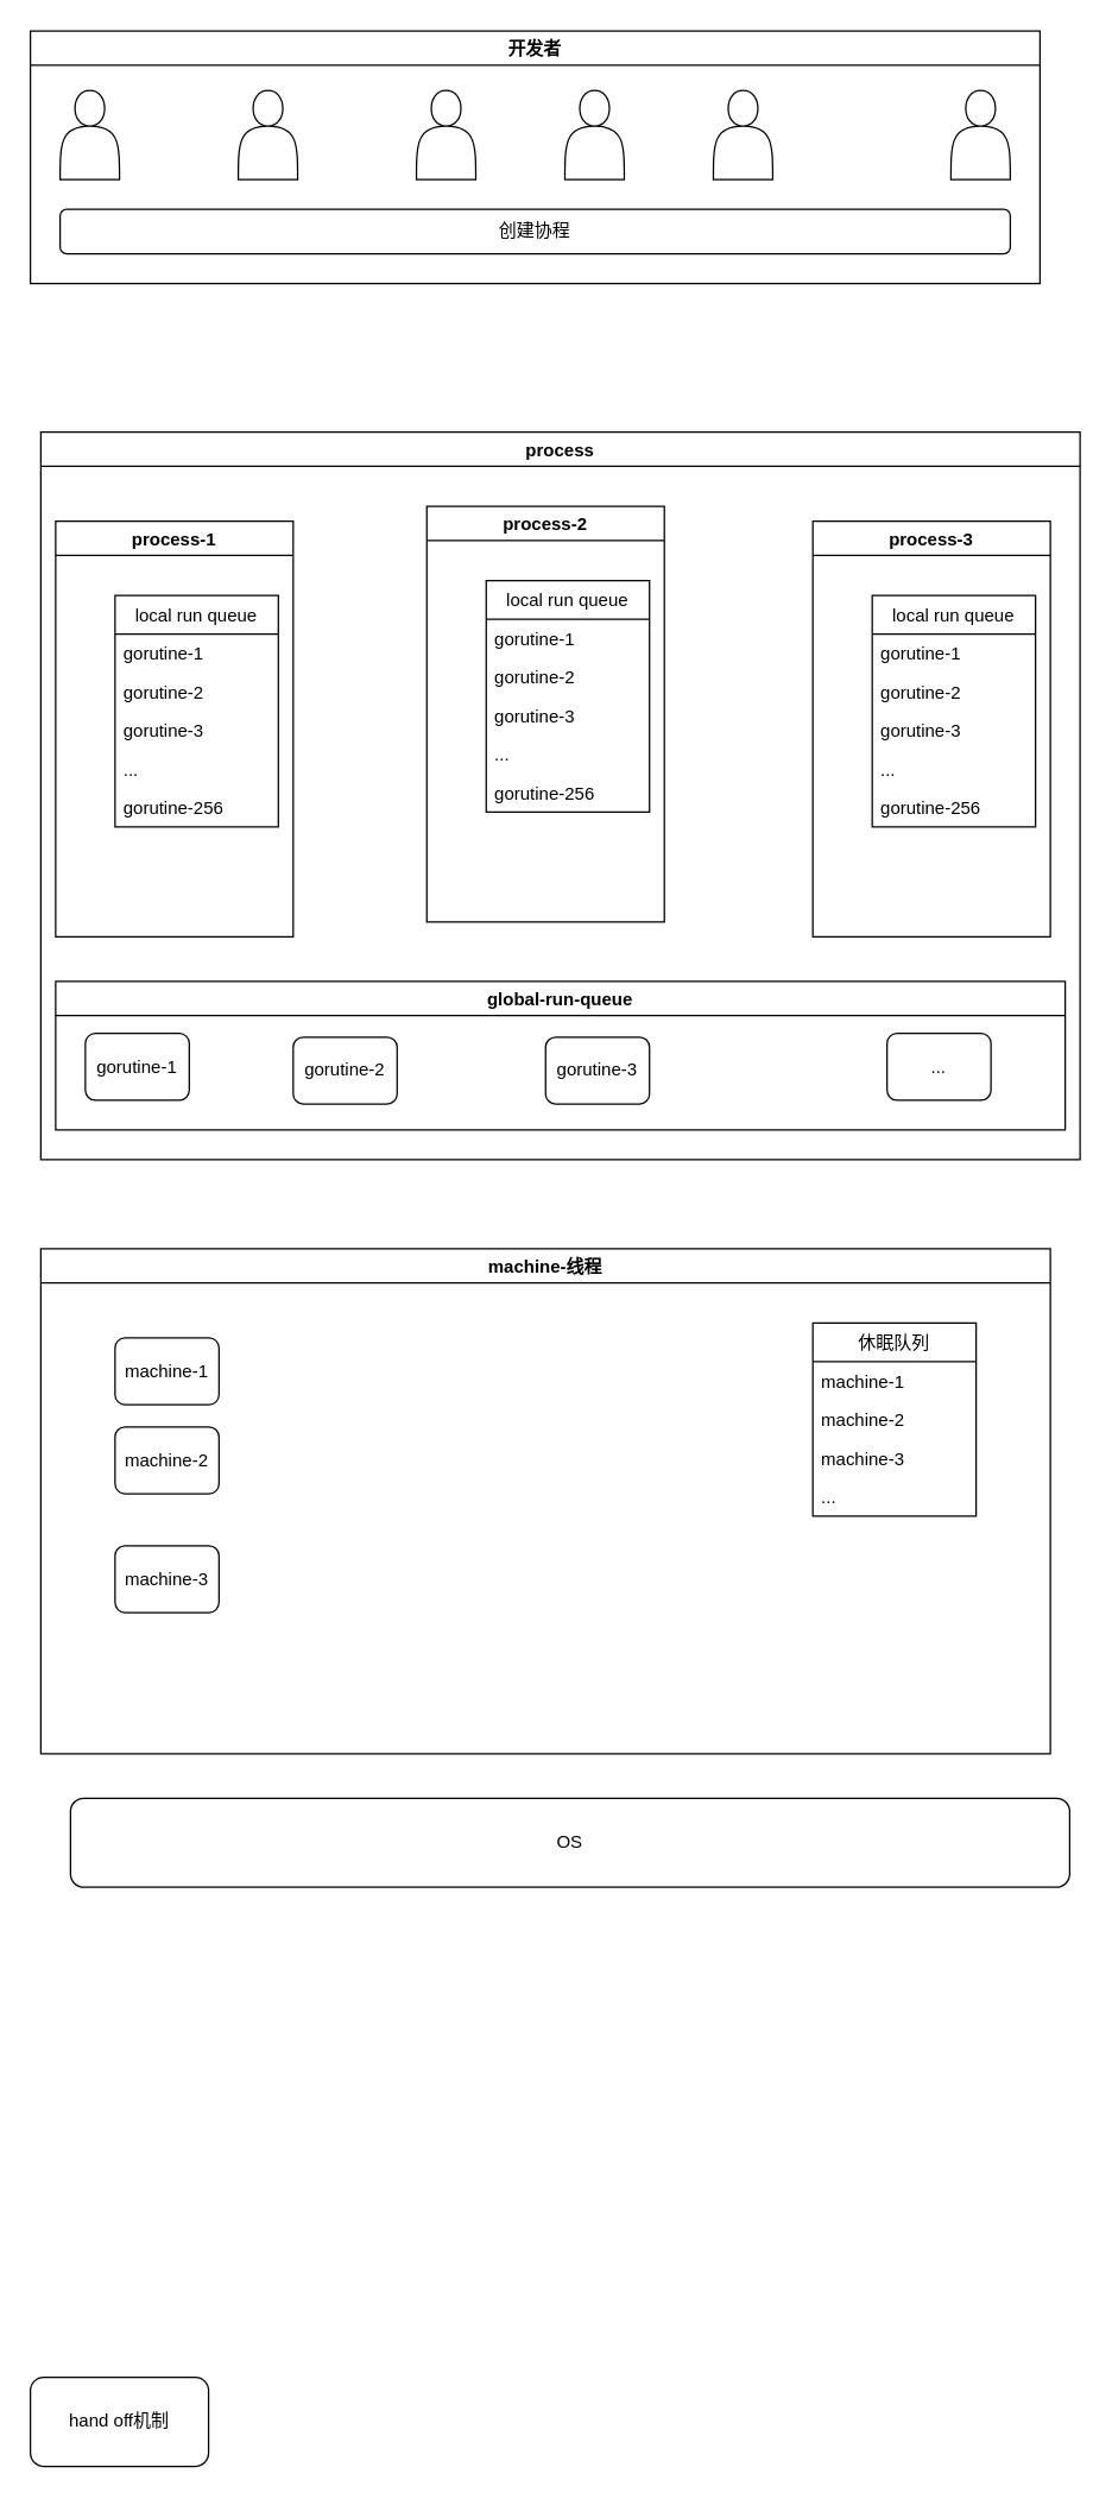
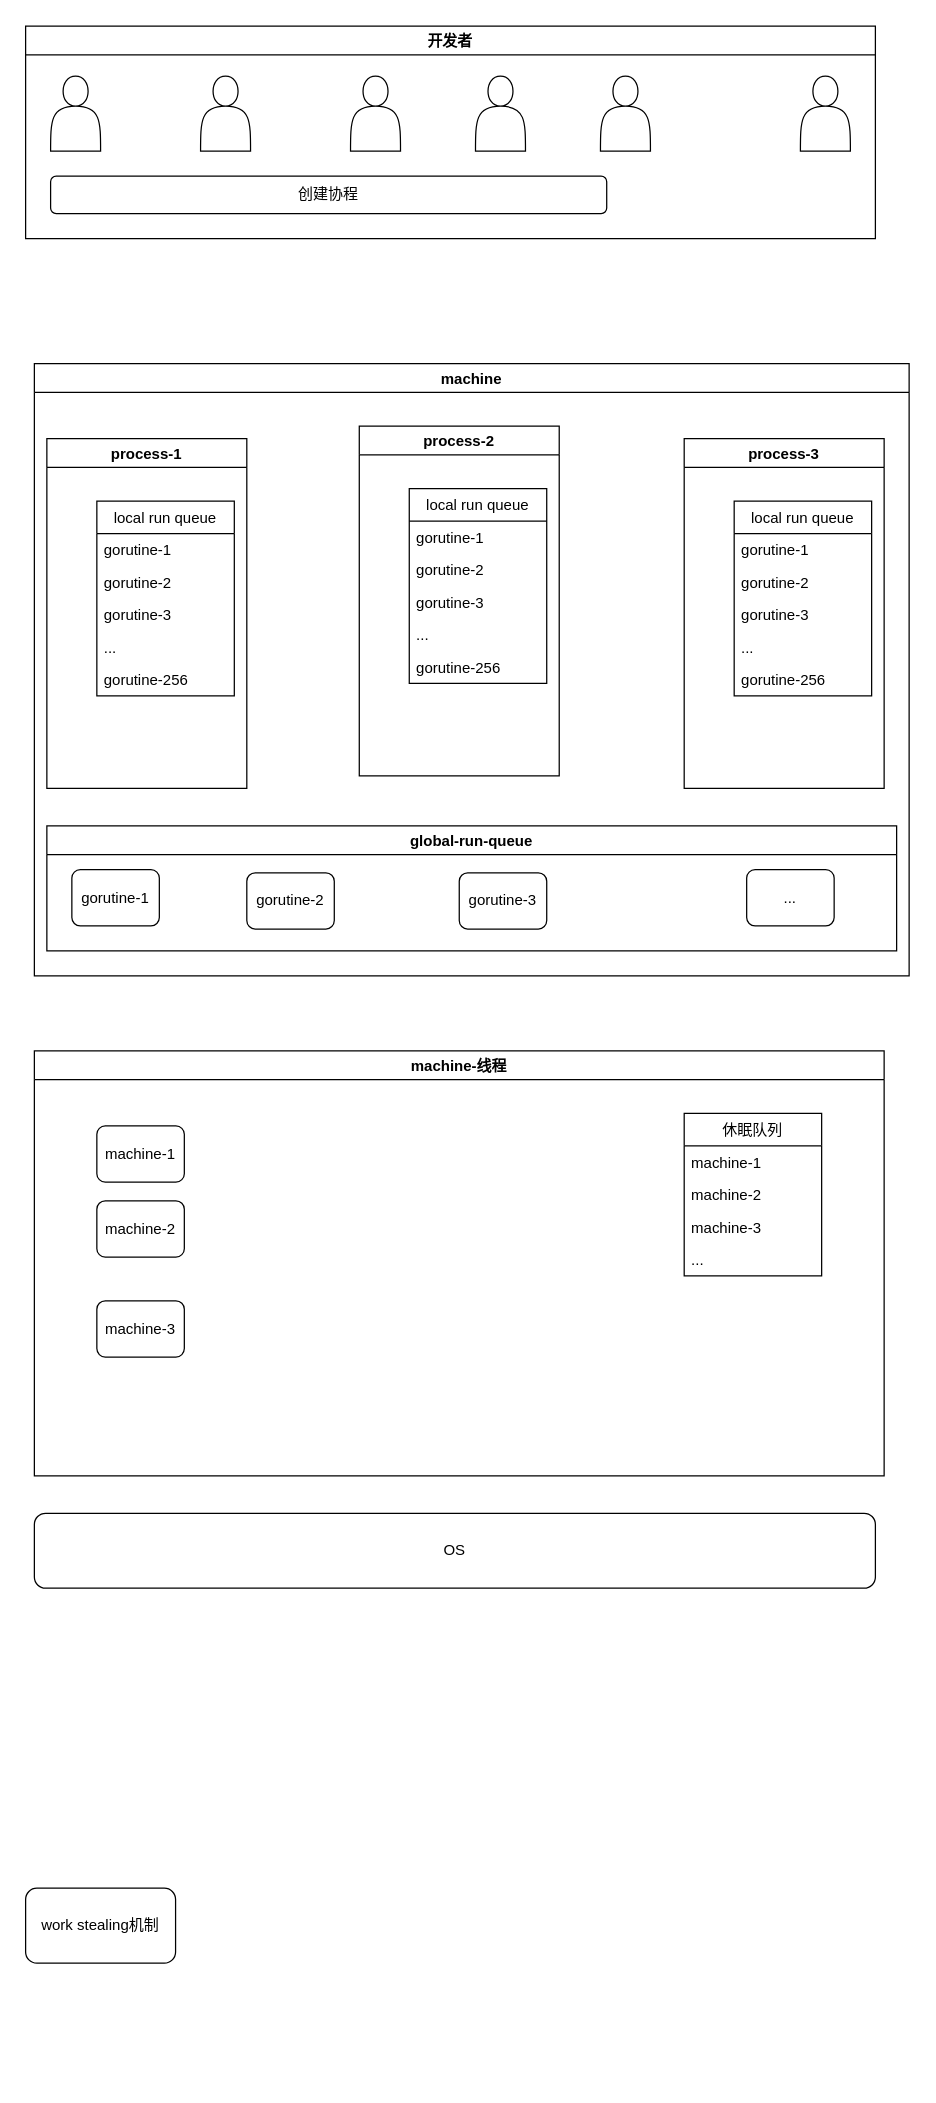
  <mxCell id="0" />
  <mxCell id="1" parent="0" />
  <mxCell id="2" value="开发者" style="swimlane;" vertex="1" parent="1"><mxGeometry x="20" y="20" width="680" height="170" as="geometry" /></mxCell>
  <mxCell id="3" value="" style="shape=actor;whiteSpace=wrap;html=1;" vertex="1" parent="2"><mxGeometry x="20" y="40" width="40" height="60" as="geometry" /></mxCell>
  <mxCell id="4" value="" style="shape=actor;whiteSpace=wrap;html=1;" vertex="1" parent="2"><mxGeometry x="140" y="40" width="40" height="60" as="geometry" /></mxCell>
  <mxCell id="5" value="" style="shape=actor;whiteSpace=wrap;html=1;" vertex="1" parent="2"><mxGeometry x="260" y="40" width="40" height="60" as="geometry" /></mxCell>
  <mxCell id="6" value="" style="shape=actor;whiteSpace=wrap;html=1;" vertex="1" parent="2"><mxGeometry x="360" y="40" width="40" height="60" as="geometry" /></mxCell>
  <mxCell id="7" value="" style="shape=actor;whiteSpace=wrap;html=1;" vertex="1" parent="2"><mxGeometry x="460" y="40" width="40" height="60" as="geometry" /></mxCell>
  <mxCell id="8" value="" style="shape=actor;whiteSpace=wrap;html=1;" vertex="1" parent="2"><mxGeometry x="620" y="40" width="40" height="60" as="geometry" /></mxCell>
- <mxCell id="9" value="创建协程" style="rounded=1;whiteSpace=wrap;html=1;" vertex="1" parent="2"><mxGeometry x="20" y="120" width="640" height="30" as="geometry" /></mxCell>
+ <mxCell id="9" value="创建协程" style="rounded=1;whiteSpace=wrap;html=1;" vertex="1" parent="2"><mxGeometry x="20" y="120" width="445" height="30" as="geometry" /></mxCell>
  <mxCell id="10" value="machine-线程" style="swimlane;" vertex="1" parent="1"><mxGeometry x="27" y="840" width="680" height="340" as="geometry" /></mxCell>
  <mxCell id="11" value="&lt;span style=&quot;text-align: left&quot;&gt;machine-1&lt;/span&gt;" style="rounded=1;whiteSpace=wrap;html=1;" vertex="1" parent="10"><mxGeometry x="50" y="60" width="70" height="45" as="geometry" /></mxCell>
  <mxCell id="12" value="&lt;span style=&quot;text-align: left&quot;&gt;machine-2&lt;/span&gt;" style="rounded=1;whiteSpace=wrap;html=1;" vertex="1" parent="10"><mxGeometry x="50" y="120" width="70" height="45" as="geometry" /></mxCell>
  <mxCell id="13" value="&lt;span style=&quot;text-align: left&quot;&gt;machine-3&lt;/span&gt;" style="rounded=1;whiteSpace=wrap;html=1;" vertex="1" parent="10"><mxGeometry x="50" y="200" width="70" height="45" as="geometry" /></mxCell>
  <mxCell id="14" value="休眠队列" style="swimlane;fontStyle=0;childLayout=stackLayout;horizontal=1;startSize=26;fillColor=none;horizontalStack=0;resizeParent=1;resizeParentMax=0;resizeLast=0;collapsible=1;marginBottom=0;" vertex="1" parent="10"><mxGeometry x="520" y="50" width="110" height="130" as="geometry" /></mxCell>
  <mxCell id="15" value="machine-1" style="text;strokeColor=none;fillColor=none;align=left;verticalAlign=top;spacingLeft=4;spacingRight=4;overflow=hidden;rotatable=0;points=[[0,0.5],[1,0.5]];portConstraint=eastwest;" vertex="1" parent="14"><mxGeometry y="26" width="110" height="26" as="geometry" /></mxCell>
  <mxCell id="16" value="machine-2" style="text;strokeColor=none;fillColor=none;align=left;verticalAlign=top;spacingLeft=4;spacingRight=4;overflow=hidden;rotatable=0;points=[[0,0.5],[1,0.5]];portConstraint=eastwest;spacingBottom=-1;" vertex="1" parent="14"><mxGeometry y="52" width="110" height="26" as="geometry" /></mxCell>
  <mxCell id="17" value="machine-3" style="text;strokeColor=none;fillColor=none;align=left;verticalAlign=top;spacingLeft=4;spacingRight=4;overflow=hidden;rotatable=0;points=[[0,0.5],[1,0.5]];portConstraint=eastwest;" vertex="1" parent="14"><mxGeometry y="78" width="110" height="26" as="geometry" /></mxCell>
  <mxCell id="18" value="..." style="text;strokeColor=none;fillColor=none;align=left;verticalAlign=top;spacingLeft=4;spacingRight=4;overflow=hidden;rotatable=0;points=[[0,0.5],[1,0.5]];portConstraint=eastwest;" vertex="1" parent="14"><mxGeometry y="104" width="110" height="26" as="geometry" /></mxCell>
- <mxCell id="20" value="hand off机制" style="rounded=1;whiteSpace=wrap;html=1;" vertex="1" parent="1"><mxGeometry x="20" y="1600" width="120" height="60" as="geometry" /></mxCell>
- <mxCell id="21" value="process" style="swimlane;" vertex="1" parent="1"><mxGeometry x="27" y="290" width="700" height="490" as="geometry" /></mxCell>
+ <mxCell id="19" value="work stealing机制" style="rounded=1;whiteSpace=wrap;html=1;" vertex="1" parent="1"><mxGeometry x="20" y="1510" width="120" height="60" as="geometry" /></mxCell>
+ <mxCell id="21" value="machine" style="swimlane;" vertex="1" parent="1"><mxGeometry x="27" y="290" width="700" height="490" as="geometry" /></mxCell>
  <mxCell id="22" value="process-1" style="swimlane;" vertex="1" parent="21"><mxGeometry x="10" y="60" width="160" height="280" as="geometry" /></mxCell>
  <mxCell id="23" value="local run queue" style="swimlane;fontStyle=0;childLayout=stackLayout;horizontal=1;startSize=26;fillColor=none;horizontalStack=0;resizeParent=1;resizeParentMax=0;resizeLast=0;collapsible=1;marginBottom=0;" vertex="1" parent="22"><mxGeometry x="40" y="50" width="110" height="156" as="geometry" /></mxCell>
  <mxCell id="24" value="gorutine-1" style="text;strokeColor=none;fillColor=none;align=left;verticalAlign=top;spacingLeft=4;spacingRight=4;overflow=hidden;rotatable=0;points=[[0,0.5],[1,0.5]];portConstraint=eastwest;" vertex="1" parent="23"><mxGeometry y="26" width="110" height="26" as="geometry" /></mxCell>
  <mxCell id="25" value="gorutine-2" style="text;strokeColor=none;fillColor=none;align=left;verticalAlign=top;spacingLeft=4;spacingRight=4;overflow=hidden;rotatable=0;points=[[0,0.5],[1,0.5]];portConstraint=eastwest;" vertex="1" parent="23"><mxGeometry y="52" width="110" height="26" as="geometry" /></mxCell>
  <mxCell id="26" value="gorutine-3" style="text;strokeColor=none;fillColor=none;align=left;verticalAlign=top;spacingLeft=4;spacingRight=4;overflow=hidden;rotatable=0;points=[[0,0.5],[1,0.5]];portConstraint=eastwest;" vertex="1" parent="23"><mxGeometry y="78" width="110" height="26" as="geometry" /></mxCell>
  <mxCell id="27" value="..." style="text;strokeColor=none;fillColor=none;align=left;verticalAlign=top;spacingLeft=4;spacingRight=4;overflow=hidden;rotatable=0;points=[[0,0.5],[1,0.5]];portConstraint=eastwest;" vertex="1" parent="23"><mxGeometry y="104" width="110" height="26" as="geometry" /></mxCell>
  <mxCell id="28" value="gorutine-256" style="text;strokeColor=none;fillColor=none;align=left;verticalAlign=top;spacingLeft=4;spacingRight=4;overflow=hidden;rotatable=0;points=[[0,0.5],[1,0.5]];portConstraint=eastwest;" vertex="1" parent="23"><mxGeometry y="130" width="110" height="26" as="geometry" /></mxCell>
  <mxCell id="29" value="global-run-queue" style="swimlane;" vertex="1" parent="21"><mxGeometry x="10" y="370" width="680" height="100" as="geometry" /></mxCell>
  <mxCell id="30" value="&lt;span style=&quot;text-align: left&quot;&gt;gorutine-1&lt;/span&gt;" style="rounded=1;whiteSpace=wrap;html=1;" vertex="1" parent="29"><mxGeometry x="20" y="35" width="70" height="45" as="geometry" /></mxCell>
  <mxCell id="31" value="&lt;span style=&quot;text-align: left&quot;&gt;gorutine-2&lt;/span&gt;" style="rounded=1;whiteSpace=wrap;html=1;" vertex="1" parent="29"><mxGeometry x="160" y="37.5" width="70" height="45" as="geometry" /></mxCell>
  <mxCell id="32" value="&lt;span style=&quot;text-align: left&quot;&gt;gorutine-3&lt;/span&gt;" style="rounded=1;whiteSpace=wrap;html=1;" vertex="1" parent="29"><mxGeometry x="330" y="37.5" width="70" height="45" as="geometry" /></mxCell>
  <mxCell id="33" value="&lt;span style=&quot;text-align: left&quot;&gt;...&lt;/span&gt;" style="rounded=1;whiteSpace=wrap;html=1;" vertex="1" parent="29"><mxGeometry x="560" y="35" width="70" height="45" as="geometry" /></mxCell>
  <mxCell id="34" value="process-2" style="swimlane;" vertex="1" parent="21"><mxGeometry x="260" y="50" width="160" height="280" as="geometry" /></mxCell>
  <mxCell id="35" value="local run queue" style="swimlane;fontStyle=0;childLayout=stackLayout;horizontal=1;startSize=26;fillColor=none;horizontalStack=0;resizeParent=1;resizeParentMax=0;resizeLast=0;collapsible=1;marginBottom=0;" vertex="1" parent="34"><mxGeometry x="40" y="50" width="110" height="156" as="geometry" /></mxCell>
  <mxCell id="36" value="gorutine-1" style="text;strokeColor=none;fillColor=none;align=left;verticalAlign=top;spacingLeft=4;spacingRight=4;overflow=hidden;rotatable=0;points=[[0,0.5],[1,0.5]];portConstraint=eastwest;" vertex="1" parent="35"><mxGeometry y="26" width="110" height="26" as="geometry" /></mxCell>
  <mxCell id="37" value="gorutine-2" style="text;strokeColor=none;fillColor=none;align=left;verticalAlign=top;spacingLeft=4;spacingRight=4;overflow=hidden;rotatable=0;points=[[0,0.5],[1,0.5]];portConstraint=eastwest;" vertex="1" parent="35"><mxGeometry y="52" width="110" height="26" as="geometry" /></mxCell>
  <mxCell id="38" value="gorutine-3" style="text;strokeColor=none;fillColor=none;align=left;verticalAlign=top;spacingLeft=4;spacingRight=4;overflow=hidden;rotatable=0;points=[[0,0.5],[1,0.5]];portConstraint=eastwest;" vertex="1" parent="35"><mxGeometry y="78" width="110" height="26" as="geometry" /></mxCell>
  <mxCell id="39" value="..." style="text;strokeColor=none;fillColor=none;align=left;verticalAlign=top;spacingLeft=4;spacingRight=4;overflow=hidden;rotatable=0;points=[[0,0.5],[1,0.5]];portConstraint=eastwest;" vertex="1" parent="35"><mxGeometry y="104" width="110" height="26" as="geometry" /></mxCell>
  <mxCell id="40" value="gorutine-256" style="text;strokeColor=none;fillColor=none;align=left;verticalAlign=top;spacingLeft=4;spacingRight=4;overflow=hidden;rotatable=0;points=[[0,0.5],[1,0.5]];portConstraint=eastwest;" vertex="1" parent="35"><mxGeometry y="130" width="110" height="26" as="geometry" /></mxCell>
  <mxCell id="41" value="process-3" style="swimlane;" vertex="1" parent="21"><mxGeometry x="520" y="60" width="160" height="280" as="geometry" /></mxCell>
  <mxCell id="42" value="local run queue" style="swimlane;fontStyle=0;childLayout=stackLayout;horizontal=1;startSize=26;fillColor=none;horizontalStack=0;resizeParent=1;resizeParentMax=0;resizeLast=0;collapsible=1;marginBottom=0;" vertex="1" parent="41"><mxGeometry x="40" y="50" width="110" height="156" as="geometry" /></mxCell>
  <mxCell id="43" value="gorutine-1" style="text;strokeColor=none;fillColor=none;align=left;verticalAlign=top;spacingLeft=4;spacingRight=4;overflow=hidden;rotatable=0;points=[[0,0.5],[1,0.5]];portConstraint=eastwest;" vertex="1" parent="42"><mxGeometry y="26" width="110" height="26" as="geometry" /></mxCell>
  <mxCell id="44" value="gorutine-2" style="text;strokeColor=none;fillColor=none;align=left;verticalAlign=top;spacingLeft=4;spacingRight=4;overflow=hidden;rotatable=0;points=[[0,0.5],[1,0.5]];portConstraint=eastwest;" vertex="1" parent="42"><mxGeometry y="52" width="110" height="26" as="geometry" /></mxCell>
  <mxCell id="45" value="gorutine-3" style="text;strokeColor=none;fillColor=none;align=left;verticalAlign=top;spacingLeft=4;spacingRight=4;overflow=hidden;rotatable=0;points=[[0,0.5],[1,0.5]];portConstraint=eastwest;" vertex="1" parent="42"><mxGeometry y="78" width="110" height="26" as="geometry" /></mxCell>
  <mxCell id="46" value="..." style="text;strokeColor=none;fillColor=none;align=left;verticalAlign=top;spacingLeft=4;spacingRight=4;overflow=hidden;rotatable=0;points=[[0,0.5],[1,0.5]];portConstraint=eastwest;" vertex="1" parent="42"><mxGeometry y="104" width="110" height="26" as="geometry" /></mxCell>
  <mxCell id="47" value="gorutine-256" style="text;strokeColor=none;fillColor=none;align=left;verticalAlign=top;spacingLeft=4;spacingRight=4;overflow=hidden;rotatable=0;points=[[0,0.5],[1,0.5]];portConstraint=eastwest;" vertex="1" parent="42"><mxGeometry y="130" width="110" height="26" as="geometry" /></mxCell>
- <mxCell id="48" value="OS" style="rounded=1;whiteSpace=wrap;html=1;" vertex="1" parent="1"><mxGeometry x="47" y="1210" width="673" height="60" as="geometry" /></mxCell>
+ <mxCell id="48" value="OS" style="rounded=1;whiteSpace=wrap;html=1;" vertex="1" parent="1"><mxGeometry x="27" y="1210" width="673" height="60" as="geometry" /></mxCell>
